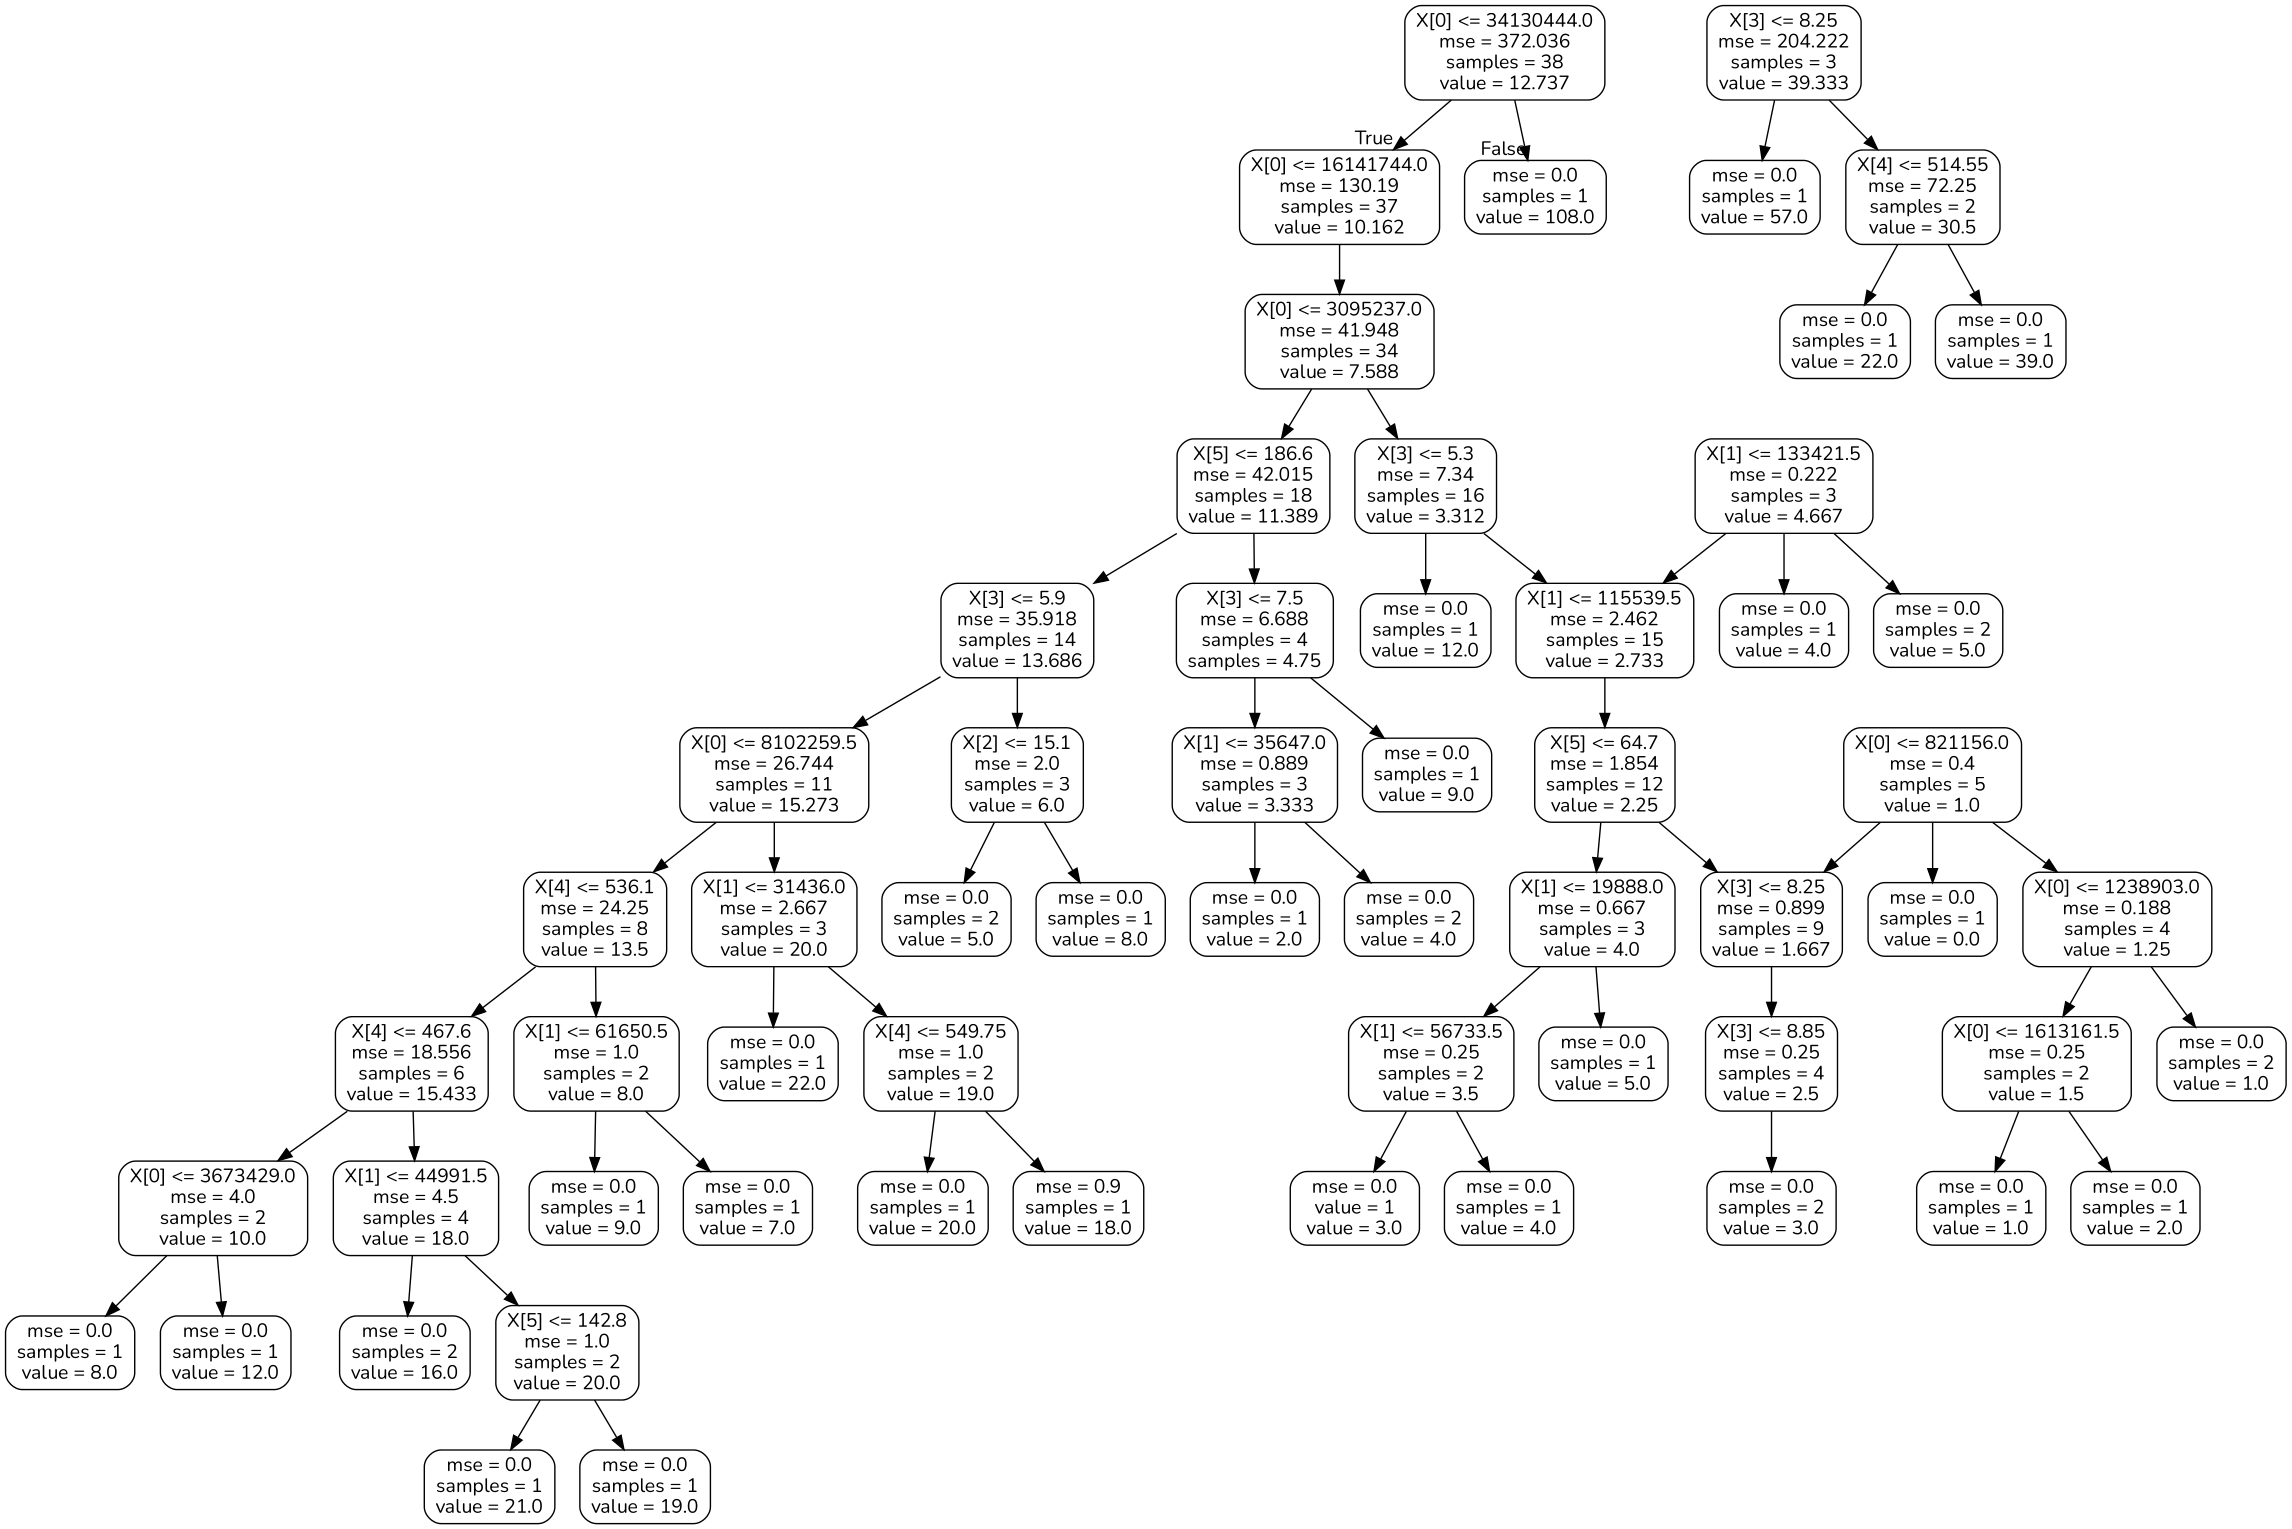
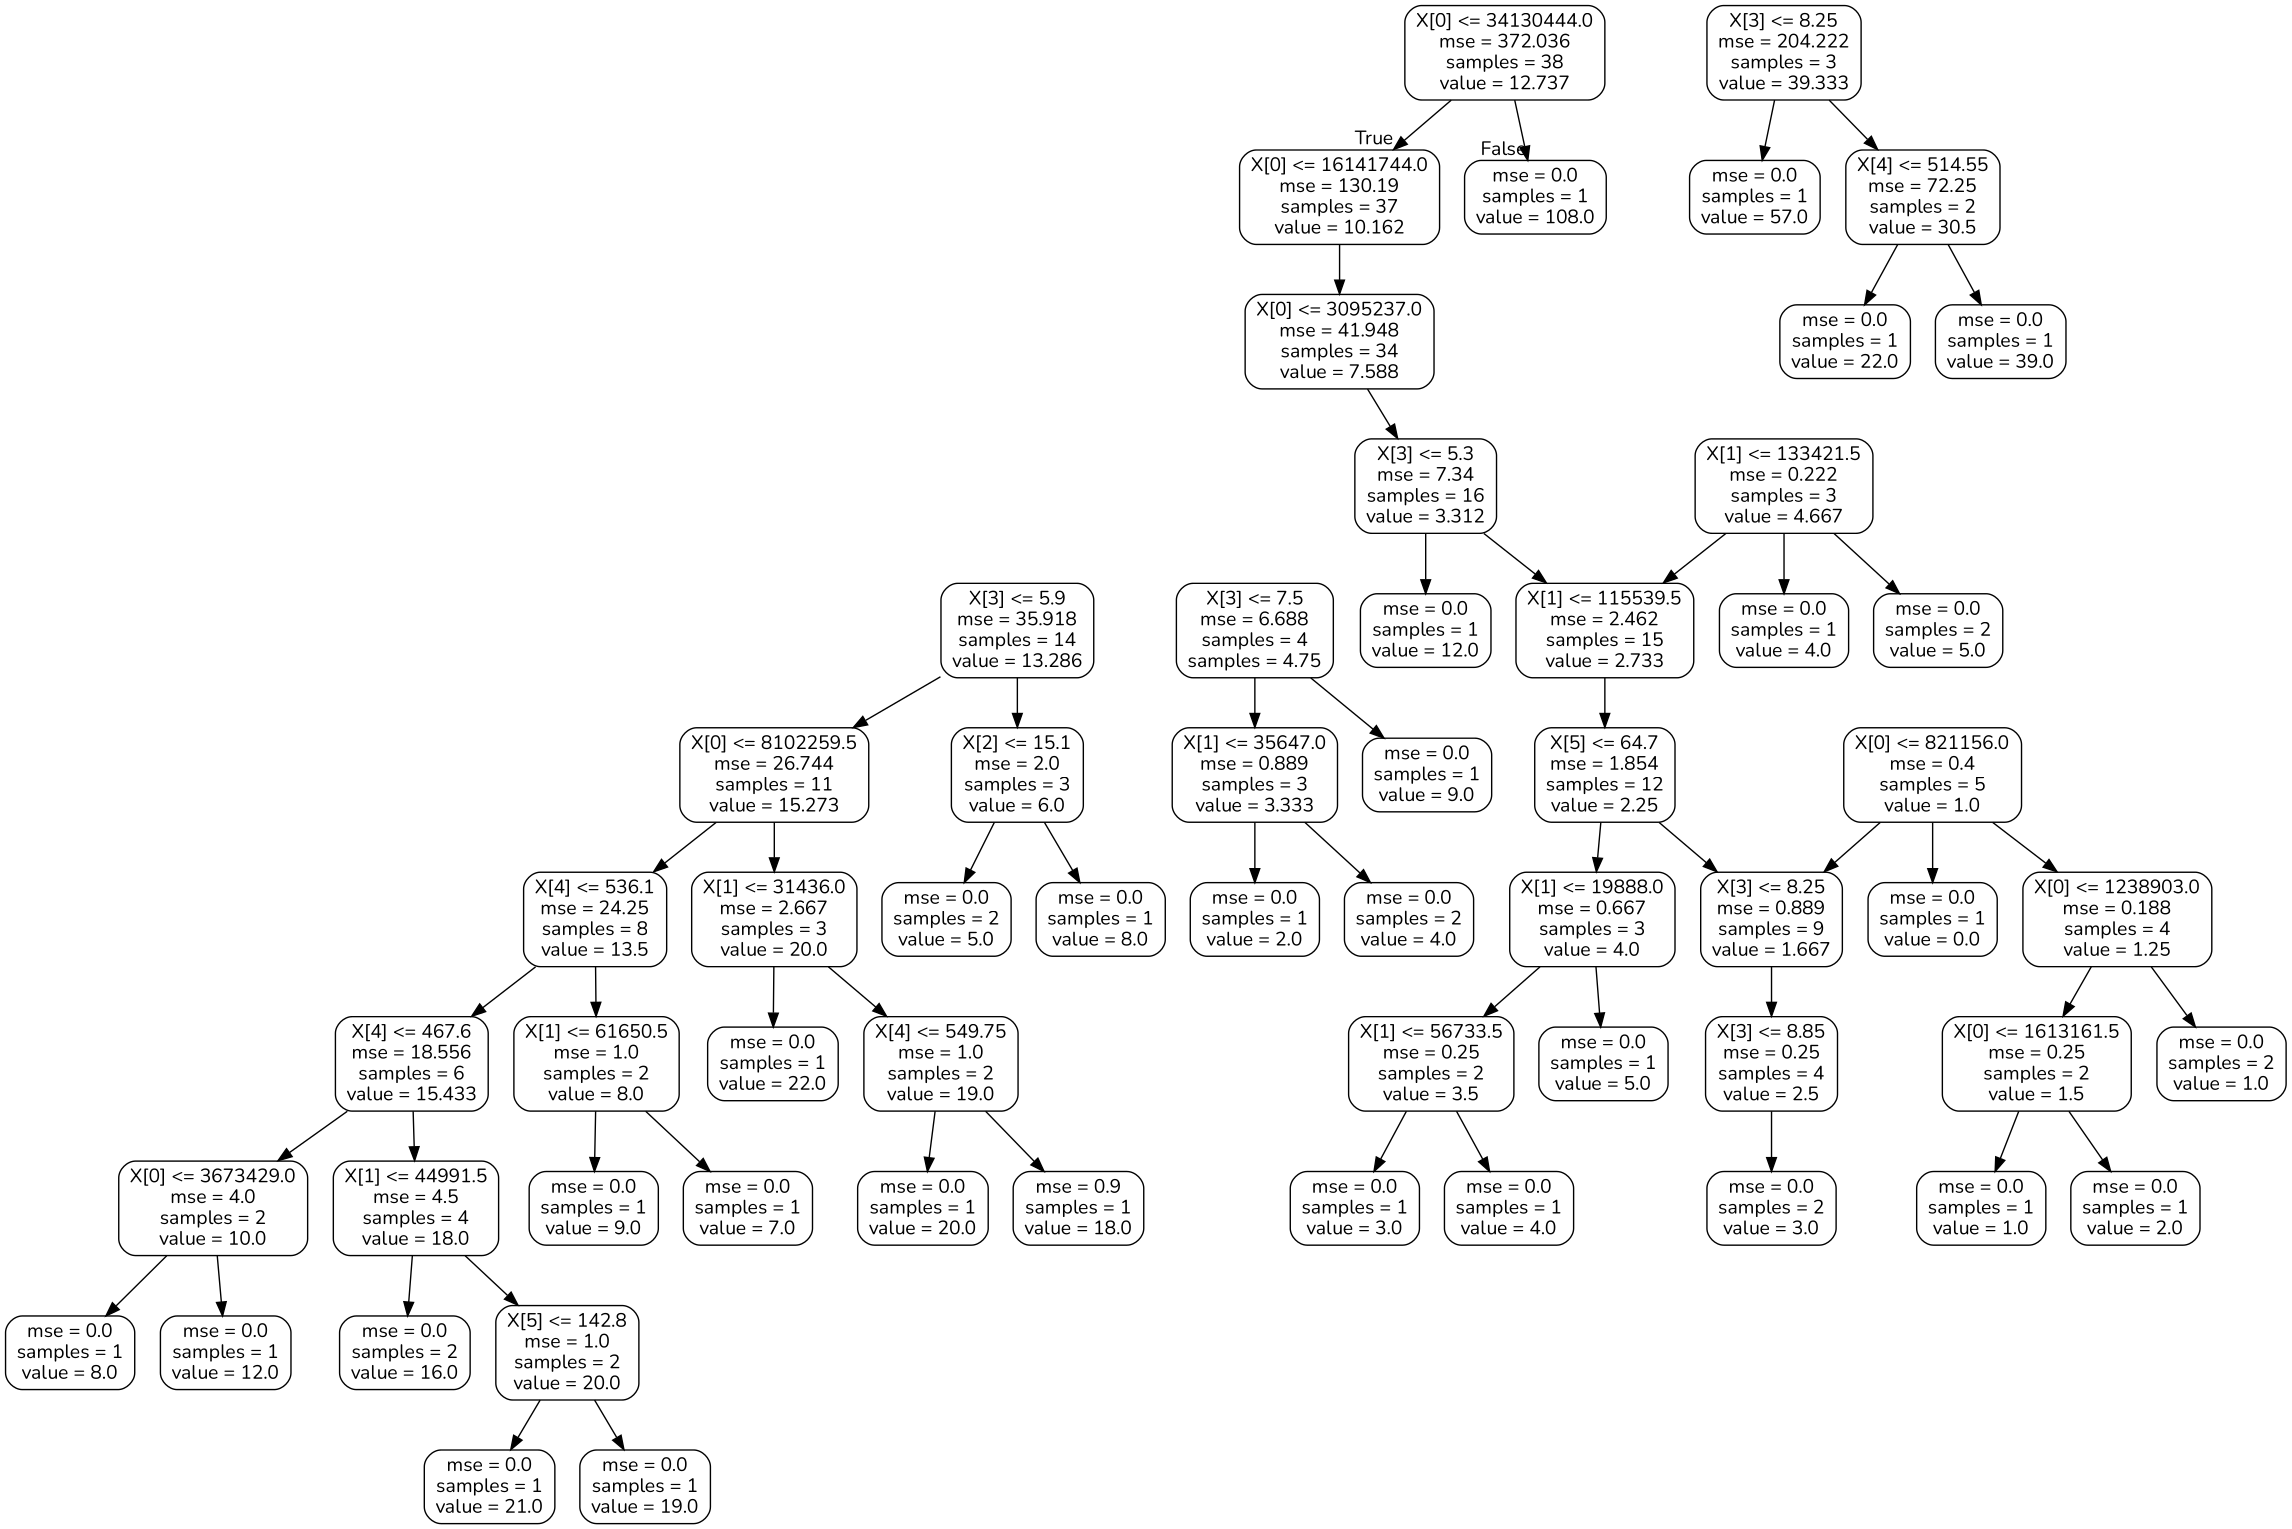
  digraph {
    fontname=Nunito
    node [color=black fontname=Nunito shape=box style=rounded]
    edge [fontname=Nunito]
    n1 [label="X[0] <= 34130444.0\nmse = 372.036\nsamples = 38\nvalue = 12.737"]
    n2 [label="X[0] <= 16141744.0\nmse = 130.19\nsamples = 37\nvalue = 10.162"]
    n3 [label="mse = 0.0\nsamples = 1\nvalue = 108.0"]
    n4 [label="X[0] <= 3095237.0\nmse = 41.948\nsamples = 34\nvalue = 7.588"]
    n5 [label="X[3] <= 5.3\nmse = 7.34\nsamples = 16\nvalue = 3.312"]
-   n6 [label="X[5] <= 186.6\nmse = 42.015\nsamples = 18\nvalue = 11.389"]
    n7 [label="X[3] <= 8.25\nmse = 204.222\nsamples = 3\nvalue = 39.333"]
    n8 [label="mse = 0.0\nsamples = 1\nvalue = 57.0"]
    n9 [label="X[4] <= 514.55\nmse = 72.25\nsamples = 2\nvalue = 30.5"]
    n10 [label="mse = 0.0\nsamples = 1\nvalue = 12.0"]
    n11 [label="X[1] <= 115539.5\nmse = 2.462\nsamples = 15\nvalue = 2.733"]
-   n12 [label="X[3] <= 5.9\nmse = 35.918\nsamples = 14\nvalue = 13.686"]
+   n12 [label="X[3] <= 5.9\nmse = 35.918\nsamples = 14\nvalue = 13.286"]
    n13 [label="X[3] <= 7.5\nmse = 6.688\nsamples = 4\nsamples = 4.75"]
    n14 [label="X[5] <= 64.7\nmse = 1.854\nsamples = 12\nvalue = 2.25"]
    n15 [label="X[1] <= 19888.0\nmse = 0.667\nsamples = 3\nvalue = 4.0"]
-   n16 [label="X[3] <= 8.25\nmse = 0.899\nsamples = 9\nvalue = 1.667"]
+   n16 [label="X[3] <= 8.25\nmse = 0.889\nsamples = 9\nvalue = 1.667"]
    n17 [label="X[1] <= 133421.5\nmse = 0.222\nsamples = 3\nvalue = 4.667"]
    n18 [label="mse = 0.0\nsamples = 1\nvalue = 4.0"]
    n19 [label="mse = 0.0\nsamples = 2\nvalue = 5.0"]
    n20 [label="mse = 0.0\nsamples = 1\nvalue = 5.0"]
    n21 [label="X[1] <= 56733.5\nmse = 0.25\nsamples = 2\nvalue = 3.5"]
    n22 [label="X[3] <= 8.85\nmse = 0.25\nsamples = 4\nvalue = 2.5"]
    n23 [label="mse = 0.0\nsamples = 1\nvalue = 4.0"]
-   n24 [label="mse = 0.0\nvalue = 1\nvalue = 3.0"]
+   n24 [label="mse = 0.0\nsamples = 1\nvalue = 3.0"]
    n25 [label="X[0] <= 821156.0\nmse = 0.4\nsamples = 5\nvalue = 1.0"]
    n26 [label="mse = 0.0\nsamples = 1\nvalue = 0.0"]
    n27 [label="X[0] <= 1238903.0\nmse = 0.188\nsamples = 4\nvalue = 1.25"]
    n28 [label="mse = 0.0\nsamples = 2\nvalue = 3.0"]
    n29 [label="mse = 0.0\nsamples = 2\nvalue = 1.0"]
    n30 [label="X[0] <= 1613161.5\nmse = 0.25\nsamples = 2\nvalue = 1.5"]
    n31 [label="mse = 0.0\nsamples = 1\nvalue = 2.0"]
    n32 [label="mse = 0.0\nsamples = 1\nvalue = 1.0"]
    n33 [label="X[2] <= 15.1\nmse = 2.0\nsamples = 3\nvalue = 6.0"]
    n34 [label="X[0] <= 8102259.5\nmse = 26.744\nsamples = 11\nvalue = 15.273"]
    n35 [label="mse = 0.0\nsamples = 1\nvalue = 9.0"]
    n36 [label="X[1] <= 35647.0\nmse = 0.889\nsamples = 3\nvalue = 3.333"]
    n37 [label="mse = 0.0\nsamples = 2\nvalue = 5.0"]
    n38 [label="mse = 0.0\nsamples = 1\nvalue = 8.0"]
    n39 [label="X[4] <= 536.1\nmse = 24.25\nsamples = 8\nvalue = 13.5"]
    n40 [label="X[1] <= 31436.0\nmse = 2.667\nsamples = 3\nvalue = 20.0"]
    n41 [label="X[4] <= 467.6\nmse = 18.556\nsamples = 6\nvalue = 15.433"]
    n42 [label="X[1] <= 61650.5\nmse = 1.0\nsamples = 2\nvalue = 8.0"]
    n43 [label="mse = 0.0\nsamples = 1\nvalue = 22.0"]
    n44 [label="X[4] <= 549.75\nmse = 1.0\nsamples = 2\nvalue = 19.0"]
    n45 [label="X[0] <= 3673429.0\nmse = 4.0\nsamples = 2\nvalue = 10.0"]
    n46 [label="X[1] <= 44991.5\nmse = 4.5\nsamples = 4\nvalue = 18.0"]
    n47 [label="mse = 0.0\nsamples = 1\nvalue = 9.0"]
    n48 [label="mse = 0.0\nsamples = 1\nvalue = 7.0"]
    n49 [label="mse = 0.0\nsamples = 1\nvalue = 8.0"]
    n50 [label="mse = 0.0\nsamples = 1\nvalue = 12.0"]
    n51 [label="mse = 0.0\nsamples = 2\nvalue = 16.0"]
    n52 [label="X[5] <= 142.8\nmse = 1.0\nsamples = 2\nvalue = 20.0"]
    n53 [label="mse = 0.0\nsamples = 1\nvalue = 21.0"]
    n54 [label="mse = 0.0\nsamples = 1\nvalue = 19.0"]
    n55 [label="mse = 0.0\nsamples = 1\nvalue = 20.0"]
    n56 [label="mse = 0.9\nsamples = 1\nvalue = 18.0"]
    n57 [label="mse = 0.0\nsamples = 1\nvalue = 2.0"]
    n58 [label="mse = 0.0\nsamples = 2\nvalue = 4.0"]
    n59 [label="mse = 0.0\nsamples = 1\nvalue = 22.0"]
    n60 [label="mse = 0.0\nsamples = 1\nvalue = 39.0"]
    n1 -> n2 [headlabel=True labelangle=45 labeldistance=2.5]
    n1 -> n3 [headlabel=False labelangle=-45 labeldistance=2.5]
    n2 -> n4
    n4 -> n5
-   n4 -> n6
    n5 -> n10
    n5 -> n11
-   n6 -> n12
-   n6 -> n13
    n7 -> n8
    n7 -> n9
    n9 -> n59
    n9 -> n60
    n11 -> n14
    n12 -> n33
    n12 -> n34
    n13 -> n35
    n13 -> n36
    n14 -> n15
    n14 -> n16
    n15 -> n20
    n15 -> n21
    n16 -> n22
    n17 -> n11
    n17 -> n18
    n17 -> n19
    n21 -> n23
    n21 -> n24
    n22 -> n28
    n25 -> n16
    n25 -> n26
    n25 -> n27
    n27 -> n29
    n27 -> n30
    n30 -> n31
    n30 -> n32
    n33 -> n37
    n33 -> n38
    n34 -> n39
    n34 -> n40
    n36 -> n57
    n36 -> n58
    n39 -> n41
    n39 -> n42
    n40 -> n43
    n40 -> n44
    n41 -> n45
    n41 -> n46
    n42 -> n47
    n42 -> n48
    n44 -> n55
    n44 -> n56
    n45 -> n49
    n45 -> n50
    n46 -> n51
    n46 -> n52
    n52 -> n53
    n52 -> n54
  }
